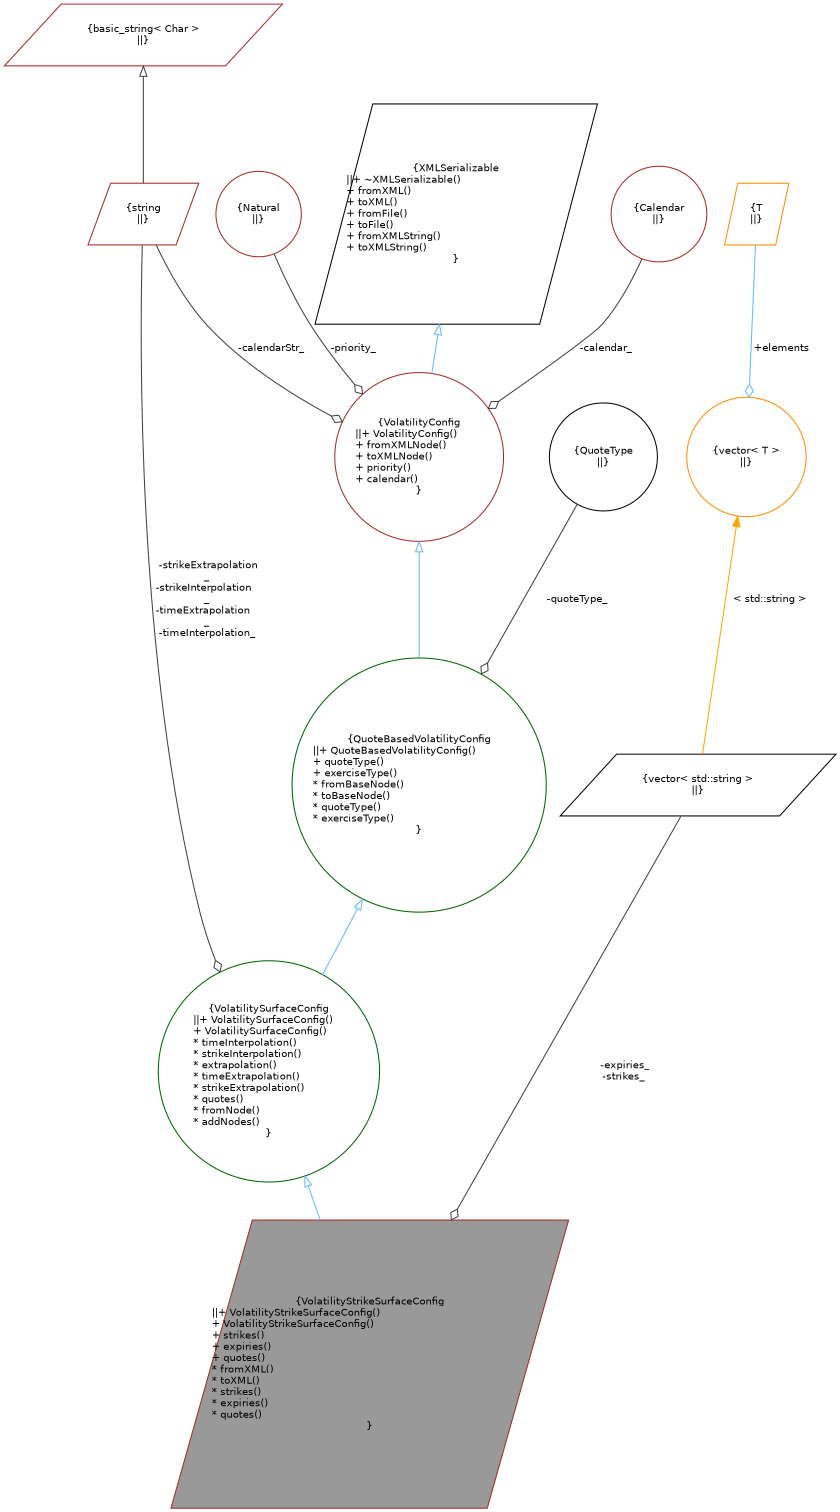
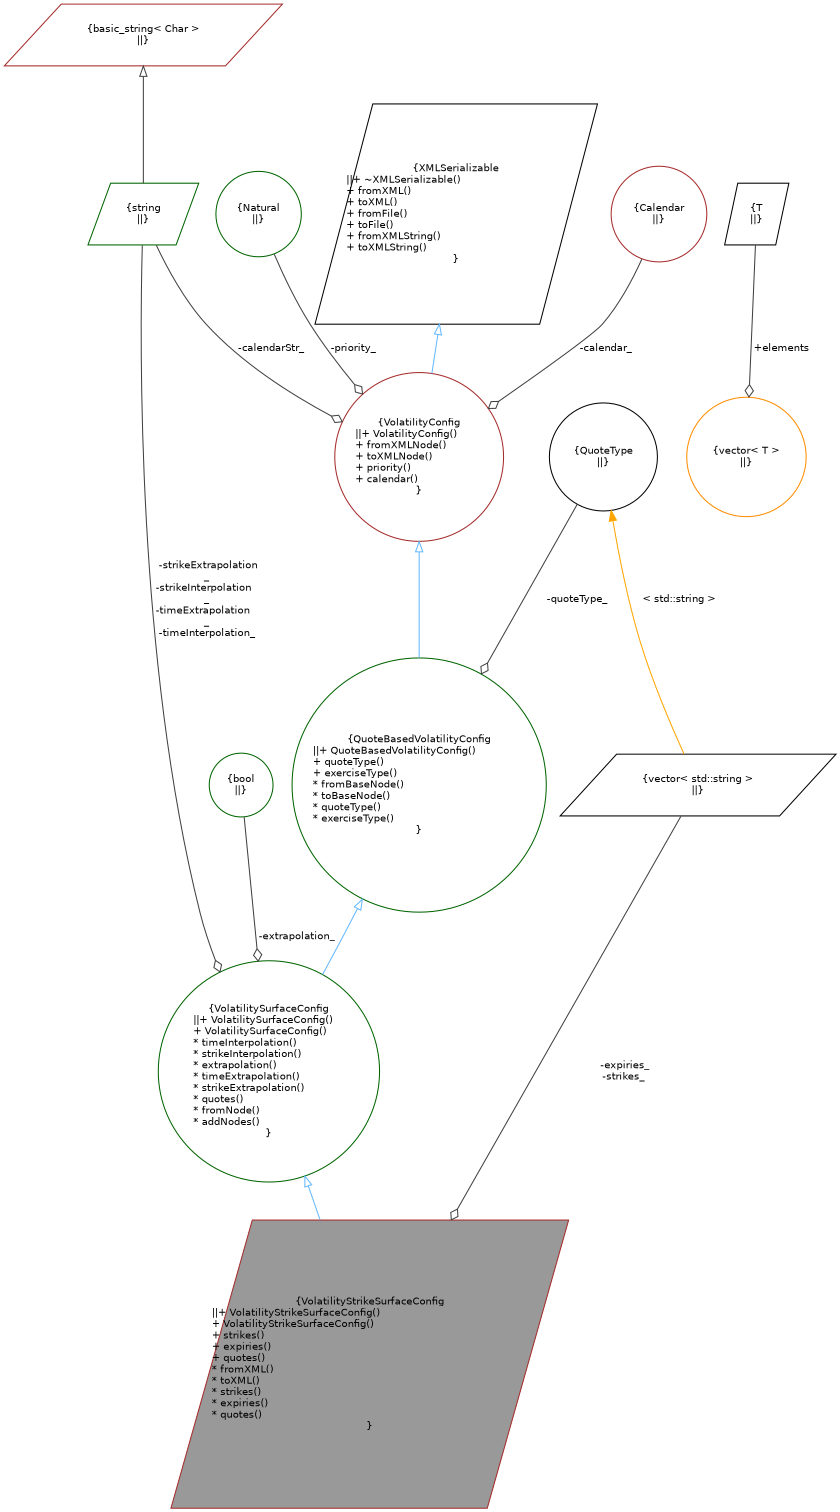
  digraph {
    node [color=brown fillcolor=white fontname=Helvetica fontsize=10 shape=circle style=filled]
    edge [color=grey25 fontname=Helvetica fontsize=10 labelfontname=Helvetica labelfontsize=10 style=solid arrowhead=odiamond]
    n1 [fillcolor=grey60 fontcolor=black height=0.2 label="{VolatilityStrikeSurfaceConfig\n||+ VolatilityStrikeSurfaceConfig()\l+ VolatilityStrikeSurfaceConfig()\l+ strikes()\l+ expiries()\l+ quotes()\l* fromXML()\l* toXML()\l* strikes()\l* expiries()\l* quotes()\l}" shape=parallelogram width=0.4]
    n2 [color=darkgreen height=0.2 label="{VolatilitySurfaceConfig\n||+ VolatilitySurfaceConfig()\l+ VolatilitySurfaceConfig()\l* timeInterpolation()\l* strikeInterpolation()\l* extrapolation()\l* timeExtrapolation()\l* strikeExtrapolation()\l* quotes()\l* fromNode()\l* addNodes()\l}" width=0.4]
    n3 [color=darkgreen height=0.2 label="{QuoteBasedVolatilityConfig\n||+ QuoteBasedVolatilityConfig()\l+ quoteType()\l+ exerciseType()\l* fromBaseNode()\l* toBaseNode()\l* quoteType()\l* exerciseType()\l}" width=0.4]
    n4 [height=0.2 label="{VolatilityConfig\n||+ VolatilityConfig()\l+ fromXMLNode()\l+ toXMLNode()\l+ priority()\l+ calendar()\l}" width=0.4]
    n5 [color=black height=0.2 label="{XMLSerializable\n||+ ~XMLSerializable()\l+ fromXML()\l+ toXML()\l+ fromFile()\l+ toFile()\l+ fromXMLString()\l+ toXMLString()\l}" shape=parallelogram width=0.4]
    n6 [height=0.2 label="{Calendar\n||}" width=0.4]
-   n7 [height=0.2 label="{string\n||}" shape=parallelogram width=0.4]
+   n7 [color=darkgreen height=0.2 label="{string\n||}" shape=parallelogram width=0.4]
    n8 [color=black height=0.2 label="{vector\< std::string \>\n||}" shape=parallelogram width=0.4]
    n9 [height=0.2 label="{basic_string\< Char \>\n||}" shape=parallelogram width=0.4]
-   n10 [height=0.2 label="{Natural\n||}" width=0.4]
+   n10 [color=darkgreen height=0.2 label="{Natural\n||}" width=0.4]
    n11 [color=black height=0.2 label="{QuoteType\n||}" width=0.4]
+   n12 [color=darkgreen height=0.2 label="{bool\n||}" width=0.4]
    n13 [color=darkorange height=0.2 label="{vector\< T \>\n||}" width=0.4]
-   n14 [color=darkorange height=0.2 label="{T\n||}" shape=parallelogram width=0.4]
+   n14 [color=black height=0.2 label="{T\n||}" shape=parallelogram width=0.4]
    n2 -> n1 [arrowtail=onormal color=steelblue1 dir=back arrowhead=""]
    n3 -> n2 [arrowtail=onormal color=steelblue1 dir=back arrowhead=""]
    n4 -> n3 [arrowtail=onormal color=steelblue1 dir=back arrowhead=""]
    n5 -> n4 [arrowtail=onormal color=steelblue1 dir=back arrowhead=""]
    n6 -> n4 [label=" -calendar_"]
    n7 -> n2 [label=" -strikeExtrapolation\l_\n-strikeInterpolation\l_\n-timeExtrapolation\l_\n-timeInterpolation_"]
    n7 -> n4 [label=" -calendarStr_"]
    n8 -> n1 [label=" -expiries_\n-strikes_"]
    n9 -> n7 [arrowtail=onormal dir=back arrowhead=""]
    n10 -> n4 [label=" -priority_"]
    n11 -> n3 [label=" -quoteType_"]
-   n13 -> n8 [color=orange dir=back label=" \< std::string \>" arrowhead=""]
-   n14 -> n13 [color=steelblue1 label=" +elements"]
+   n12 -> n2 [label=" -extrapolation_"]
+   n11 -> n8 [color=orange dir=back label=" \< std::string \>" arrowhead=""]
+   n14 -> n13 [label=" +elements"]
  }
